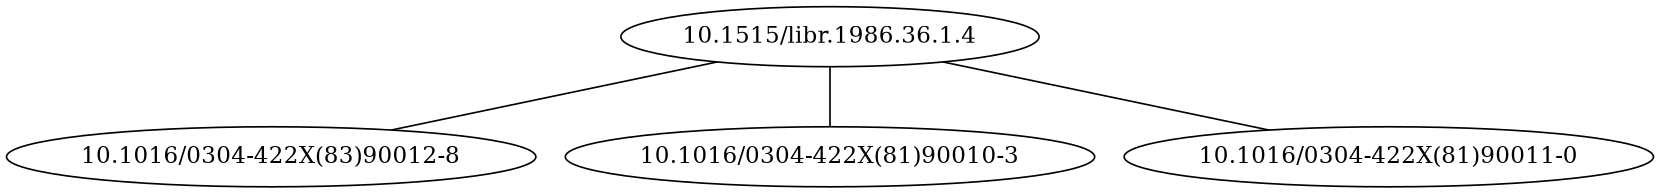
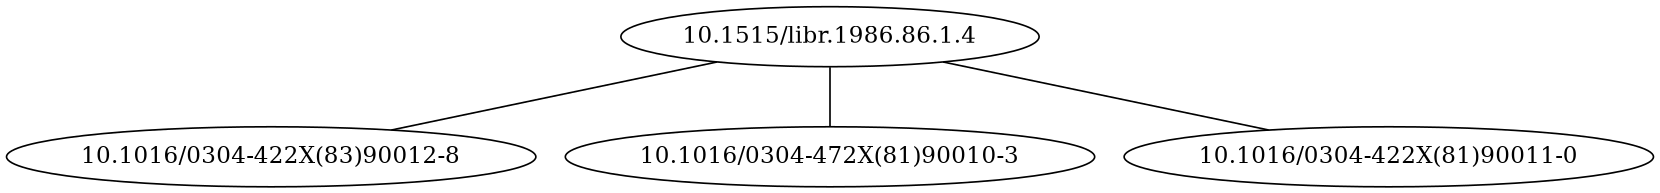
  strict graph {
-   "10.1515/libr.1986.36.1.4"
+   "10.1515/libr.1986.36.1.4" [label="10.1515/libr.1986.86.1.4"]
    "10.1016/0304-422X(83)90012-8"
-   "10.1016/0304-422X(81)90010-3"
+   "10.1016/0304-422X(81)90010-3" [label="10.1016/0304-472X(81)90010-3"]
    n4 [label="10.1016/0304-422X(81)90011-0"]
    "10.1515/libr.1986.36.1.4" -- "10.1016/0304-422X(83)90012-8"
    "10.1515/libr.1986.36.1.4" -- "10.1016/0304-422X(81)90010-3"
    "10.1515/libr.1986.36.1.4" -- n4
  }
